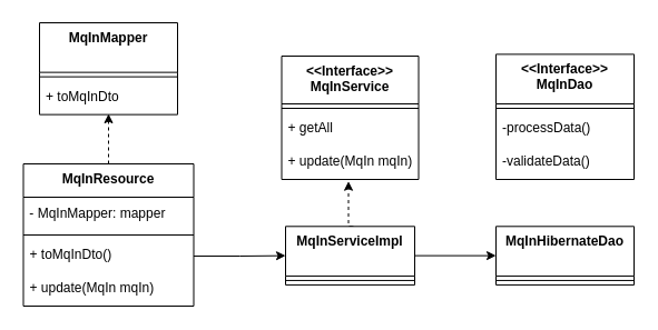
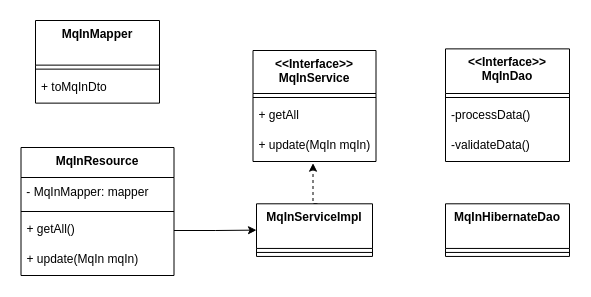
  <mxCell id="0" />
  <mxCell id="1" parent="0" />
  <mxCell id="2" value="MqInResource" style="swimlane;fontStyle=1;align=center;verticalAlign=top;childLayout=stackLayout;horizontal=1;startSize=30;horizontalStack=0;resizeParent=1;resizeParentMax=0;resizeLast=0;collapsible=0;marginBottom=0;" parent="1" vertex="1"><mxGeometry x="20.5" y="147" width="153" height="128" as="geometry" /></mxCell>
  <mxCell id="3" value="&amp;nbsp;- MqInMapper: mapper" style="text;html=1;align=left;verticalAlign=middle;whiteSpace=wrap;rounded=0;" vertex="1" parent="2"><mxGeometry y="30" width="153" height="30" as="geometry" /></mxCell>
  <mxCell id="4" style="line;strokeWidth=1;fillColor=none;align=left;verticalAlign=middle;spacingTop=-1;spacingLeft=3;spacingRight=3;rotatable=0;labelPosition=right;points=[];portConstraint=eastwest;strokeColor=inherit;" parent="2" vertex="1"><mxGeometry y="60" width="153" height="8" as="geometry" /></mxCell>
- <mxCell id="5" value="+ toMqInDto()" style="text;strokeColor=none;fillColor=none;align=left;verticalAlign=top;spacingLeft=4;spacingRight=4;overflow=hidden;rotatable=0;points=[[0,0.5],[1,0.5]];portConstraint=eastwest;" parent="2" vertex="1"><mxGeometry y="68" width="153" height="30" as="geometry" /></mxCell>
+ <mxCell id="5" value="+ getAll()" style="text;strokeColor=none;fillColor=none;align=left;verticalAlign=top;spacingLeft=4;spacingRight=4;overflow=hidden;rotatable=0;points=[[0,0.5],[1,0.5]];portConstraint=eastwest;" parent="2" vertex="1"><mxGeometry y="68" width="153" height="30" as="geometry" /></mxCell>
  <mxCell id="6" value="+ update(MqIn mqIn)" style="text;strokeColor=none;fillColor=none;align=left;verticalAlign=top;spacingLeft=4;spacingRight=4;overflow=hidden;rotatable=0;points=[[0,0.5],[1,0.5]];portConstraint=eastwest;" parent="2" vertex="1"><mxGeometry y="98" width="153" height="30" as="geometry" /></mxCell>
  <mxCell id="7" value="&lt;&lt;Interface&gt;&gt;&#10;MqInService" style="swimlane;fontStyle=1;align=center;verticalAlign=top;childLayout=stackLayout;horizontal=1;startSize=43;horizontalStack=0;resizeParent=1;resizeParentMax=0;resizeLast=0;collapsible=0;marginBottom=0;" parent="1" vertex="1"><mxGeometry x="252.5" y="50" width="123" height="111" as="geometry" /></mxCell>
  <mxCell id="8" style="line;strokeWidth=1;fillColor=none;align=left;verticalAlign=middle;spacingTop=-1;spacingLeft=3;spacingRight=3;rotatable=0;labelPosition=right;points=[];portConstraint=eastwest;strokeColor=inherit;" parent="7" vertex="1"><mxGeometry y="43" width="123" height="8" as="geometry" /></mxCell>
  <mxCell id="9" value="+ getAll" style="text;strokeColor=none;fillColor=none;align=left;verticalAlign=top;spacingLeft=4;spacingRight=4;overflow=hidden;rotatable=0;points=[[0,0.5],[1,0.5]];portConstraint=eastwest;" parent="7" vertex="1"><mxGeometry y="51" width="123" height="30" as="geometry" /></mxCell>
  <mxCell id="10" value="+ update(MqIn mqIn)" style="text;strokeColor=none;fillColor=none;align=left;verticalAlign=top;spacingLeft=4;spacingRight=4;overflow=hidden;rotatable=0;points=[[0,0.5],[1,0.5]];portConstraint=eastwest;" parent="7" vertex="1"><mxGeometry y="81" width="123" height="30" as="geometry" /></mxCell>
  <mxCell id="11" value="MqInHibernateDao" style="swimlane;fontStyle=1;align=center;verticalAlign=top;childLayout=stackLayout;horizontal=1;startSize=44.625;horizontalStack=0;resizeParent=1;resizeParentMax=0;resizeLast=0;collapsible=0;marginBottom=0;" parent="1" vertex="1"><mxGeometry x="445" y="203.31" width="124" height="52.625" as="geometry" /></mxCell>
  <mxCell id="12" style="line;strokeWidth=1;fillColor=none;align=left;verticalAlign=middle;spacingTop=-1;spacingLeft=3;spacingRight=3;rotatable=0;labelPosition=right;points=[];portConstraint=eastwest;strokeColor=inherit;" parent="11" vertex="1"><mxGeometry y="44.625" width="124" height="8" as="geometry" /></mxCell>
  <mxCell id="13" style="edgeStyle=orthogonalEdgeStyle;rounded=0;orthogonalLoop=1;jettySize=auto;html=1;exitX=0.5;exitY=0;exitDx=0;exitDy=0;entryX=0.488;entryY=1.056;entryDx=0;entryDy=0;entryPerimeter=0;dashed=1;" edge="1" parent="1" source="15" target="10"><mxGeometry relative="1" as="geometry"><mxPoint x="316" y="133.31" as="targetPoint" /><Array as="points"><mxPoint x="318" y="203" /><mxPoint x="313" y="203" /></Array></mxGeometry></mxCell>
- <mxCell id="14" style="edgeStyle=orthogonalEdgeStyle;rounded=0;orthogonalLoop=1;jettySize=auto;html=1;exitX=1;exitY=0.5;exitDx=0;exitDy=0;entryX=0;entryY=0.5;entryDx=0;entryDy=0;" edge="1" parent="1" source="15" target="11"><mxGeometry relative="1" as="geometry" /></mxCell>
  <mxCell id="15" value="MqInServiceImpl" style="swimlane;fontStyle=1;align=center;verticalAlign=top;childLayout=stackLayout;horizontal=1;startSize=44.625;horizontalStack=0;resizeParent=1;resizeParentMax=0;resizeLast=0;collapsible=0;marginBottom=0;" parent="1" vertex="1"><mxGeometry x="256" y="203.31" width="116" height="52.625" as="geometry" /></mxCell>
  <mxCell id="16" value="" style="line;strokeWidth=1;fillColor=none;align=left;verticalAlign=middle;spacingTop=-1;spacingLeft=3;spacingRight=3;rotatable=0;labelPosition=right;points=[];portConstraint=eastwest;strokeColor=inherit;" parent="15" vertex="1"><mxGeometry y="44.625" width="116" height="8" as="geometry" /></mxCell>
  <mxCell id="17" style="edgeStyle=orthogonalEdgeStyle;rounded=0;orthogonalLoop=1;jettySize=auto;html=1;exitX=1;exitY=0.5;exitDx=0;exitDy=0;entryX=0;entryY=0.5;entryDx=0;entryDy=0;labelBorderColor=none;" edge="1" parent="1" source="5" target="15"><mxGeometry relative="1" as="geometry" /></mxCell>
  <mxCell id="18" value="MqInMapper" style="swimlane;fontStyle=1;align=center;verticalAlign=top;childLayout=stackLayout;horizontal=1;startSize=44.625;horizontalStack=0;resizeParent=1;resizeParentMax=0;resizeLast=0;collapsible=0;marginBottom=0;" vertex="1" parent="1"><mxGeometry x="35" y="20" width="124" height="82.625" as="geometry" /></mxCell>
  <mxCell id="19" style="line;strokeWidth=1;fillColor=none;align=left;verticalAlign=middle;spacingTop=-1;spacingLeft=3;spacingRight=3;rotatable=0;labelPosition=right;points=[];portConstraint=eastwest;strokeColor=inherit;" vertex="1" parent="18"><mxGeometry y="44.625" width="124" height="8" as="geometry" /></mxCell>
  <mxCell id="20" value="+ toMqInDto" style="text;strokeColor=none;fillColor=none;align=left;verticalAlign=top;spacingLeft=4;spacingRight=4;overflow=hidden;rotatable=0;points=[[0,0.5],[1,0.5]];portConstraint=eastwest;" vertex="1" parent="18"><mxGeometry y="52.625" width="124" height="30" as="geometry" /></mxCell>
  <mxCell id="21" value="&lt;&lt;Interface&gt;&gt;&#10;MqInDao" style="swimlane;fontStyle=1;align=center;verticalAlign=top;childLayout=stackLayout;horizontal=1;startSize=44.625;horizontalStack=0;resizeParent=1;resizeParentMax=0;resizeLast=0;collapsible=0;marginBottom=0;" vertex="1" parent="1"><mxGeometry x="445" y="48.38" width="124" height="112.625" as="geometry" /></mxCell>
  <mxCell id="22" style="line;strokeWidth=1;fillColor=none;align=left;verticalAlign=middle;spacingTop=-1;spacingLeft=3;spacingRight=3;rotatable=0;labelPosition=right;points=[];portConstraint=eastwest;strokeColor=inherit;" vertex="1" parent="21"><mxGeometry y="44.625" width="124" height="8" as="geometry" /></mxCell>
  <mxCell id="23" value="-processData()" style="text;strokeColor=none;fillColor=none;align=left;verticalAlign=top;spacingLeft=4;spacingRight=4;overflow=hidden;rotatable=0;points=[[0,0.5],[1,0.5]];portConstraint=eastwest;" vertex="1" parent="21"><mxGeometry y="52.625" width="124" height="30" as="geometry" /></mxCell>
  <mxCell id="24" value="-validateData()" style="text;strokeColor=none;fillColor=none;align=left;verticalAlign=top;spacingLeft=4;spacingRight=4;overflow=hidden;rotatable=0;points=[[0,0.5],[1,0.5]];portConstraint=eastwest;" vertex="1" parent="21"><mxGeometry y="82.625" width="124" height="30" as="geometry" /></mxCell>
- <mxCell id="25" style="edgeStyle=orthogonalEdgeStyle;rounded=0;orthogonalLoop=1;jettySize=auto;html=1;exitX=0.5;exitY=0;exitDx=0;exitDy=0;entryX=0.5;entryY=0.979;entryDx=0;entryDy=0;entryPerimeter=0;dashed=1;" edge="1" parent="1" source="2" target="20"><mxGeometry relative="1" as="geometry" /></mxCell>
